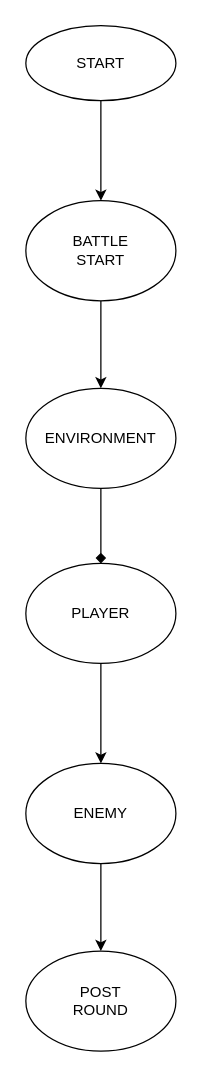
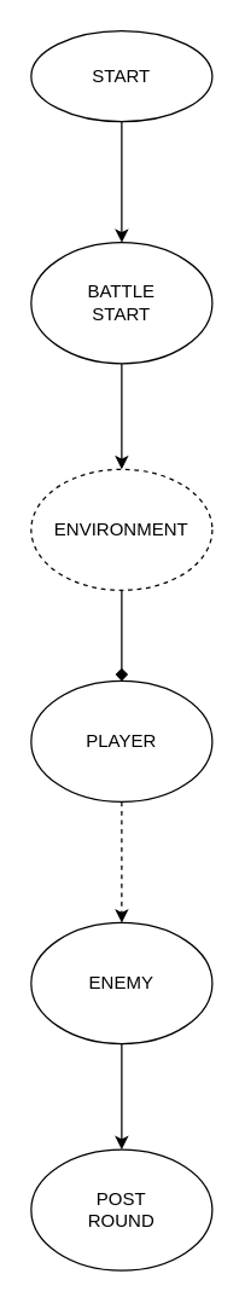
  <mxCell id="0" />
  <mxCell id="1" parent="0" />
  <mxCell id="2" style="edgeStyle=orthogonalEdgeStyle;rounded=0;orthogonalLoop=1;jettySize=auto;html=1;entryX=0.5;entryY=0;entryDx=0;entryDy=0;" edge="1" parent="1" source="3" target="5"><mxGeometry relative="1" as="geometry" /></mxCell>
  <mxCell id="3" value="START" style="ellipse;whiteSpace=wrap;html=1;" vertex="1" parent="1"><mxGeometry x="20" y="20" width="120" height="60" as="geometry" /></mxCell>
  <mxCell id="4" style="edgeStyle=orthogonalEdgeStyle;rounded=0;orthogonalLoop=1;jettySize=auto;html=1;" edge="1" parent="1" source="5" target="7"><mxGeometry relative="1" as="geometry" /></mxCell>
  <mxCell id="5" value="BATTLE&lt;div&gt;START&lt;/div&gt;" style="ellipse;whiteSpace=wrap;html=1;" vertex="1" parent="1"><mxGeometry x="20" y="160" width="120" height="80" as="geometry" /></mxCell>
  <mxCell id="6" style="edgeStyle=orthogonalEdgeStyle;rounded=0;orthogonalLoop=1;jettySize=auto;html=1;entryX=0.5;entryY=0;entryDx=0;entryDy=0;endArrow=diamond;" edge="1" parent="1" source="7" target="9"><mxGeometry relative="1" as="geometry" /></mxCell>
- <mxCell id="7" value="ENVIRONMENT" style="ellipse;whiteSpace=wrap;html=1;" vertex="1" parent="1"><mxGeometry x="20" y="310" width="120" height="80" as="geometry" /></mxCell>
- <mxCell id="8" style="edgeStyle=orthogonalEdgeStyle;rounded=0;orthogonalLoop=1;jettySize=auto;html=1;" edge="1" parent="1" source="9" target="11"><mxGeometry relative="1" as="geometry" /></mxCell>
+ <mxCell id="7" value="ENVIRONMENT" style="ellipse;whiteSpace=wrap;html=1;dashed=1;" vertex="1" parent="1"><mxGeometry x="20" y="310" width="120" height="80" as="geometry" /></mxCell>
+ <mxCell id="8" style="edgeStyle=orthogonalEdgeStyle;rounded=0;orthogonalLoop=1;jettySize=auto;html=1;dashed=1;" edge="1" parent="1" source="9" target="11"><mxGeometry relative="1" as="geometry" /></mxCell>
  <mxCell id="9" value="PLAYER" style="ellipse;whiteSpace=wrap;html=1;" vertex="1" parent="1"><mxGeometry x="20" y="450" width="120" height="80" as="geometry" /></mxCell>
  <mxCell id="10" style="edgeStyle=orthogonalEdgeStyle;rounded=0;orthogonalLoop=1;jettySize=auto;html=1;entryX=0.5;entryY=0;entryDx=0;entryDy=0;" edge="1" parent="1" source="11" target="12"><mxGeometry relative="1" as="geometry" /></mxCell>
  <mxCell id="11" value="ENEMY" style="ellipse;whiteSpace=wrap;html=1;" vertex="1" parent="1"><mxGeometry x="20" y="610" width="120" height="80" as="geometry" /></mxCell>
  <mxCell id="12" value="POST&lt;div&gt;ROUND&lt;/div&gt;" style="ellipse;whiteSpace=wrap;html=1;" vertex="1" parent="1"><mxGeometry x="20" y="760" width="120" height="80" as="geometry" /></mxCell>
